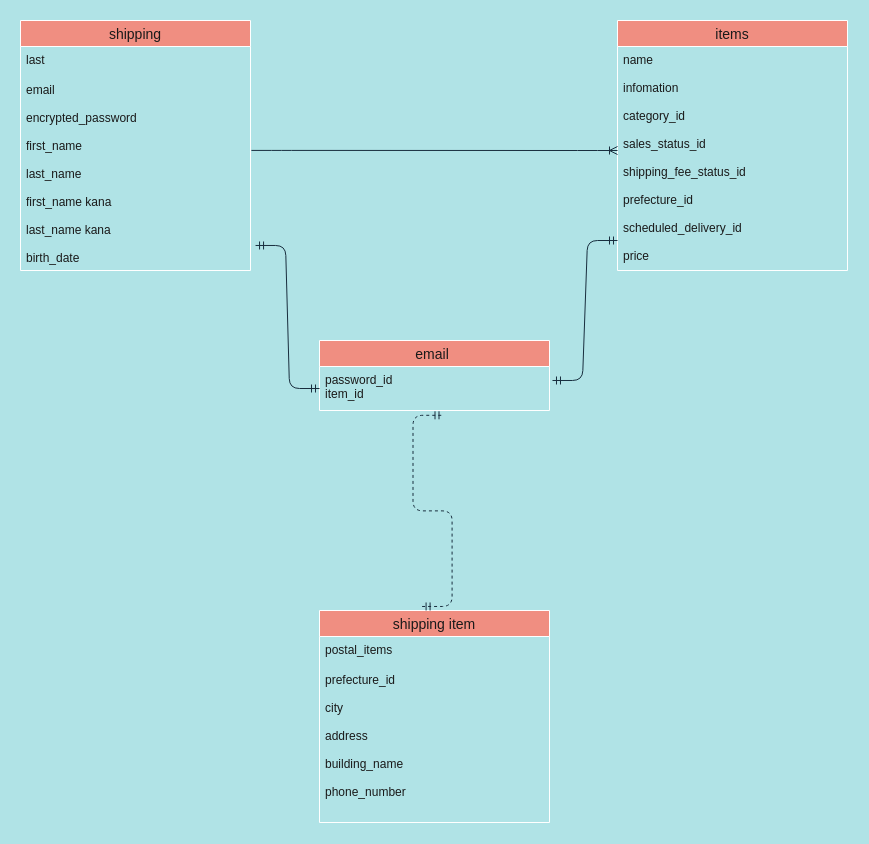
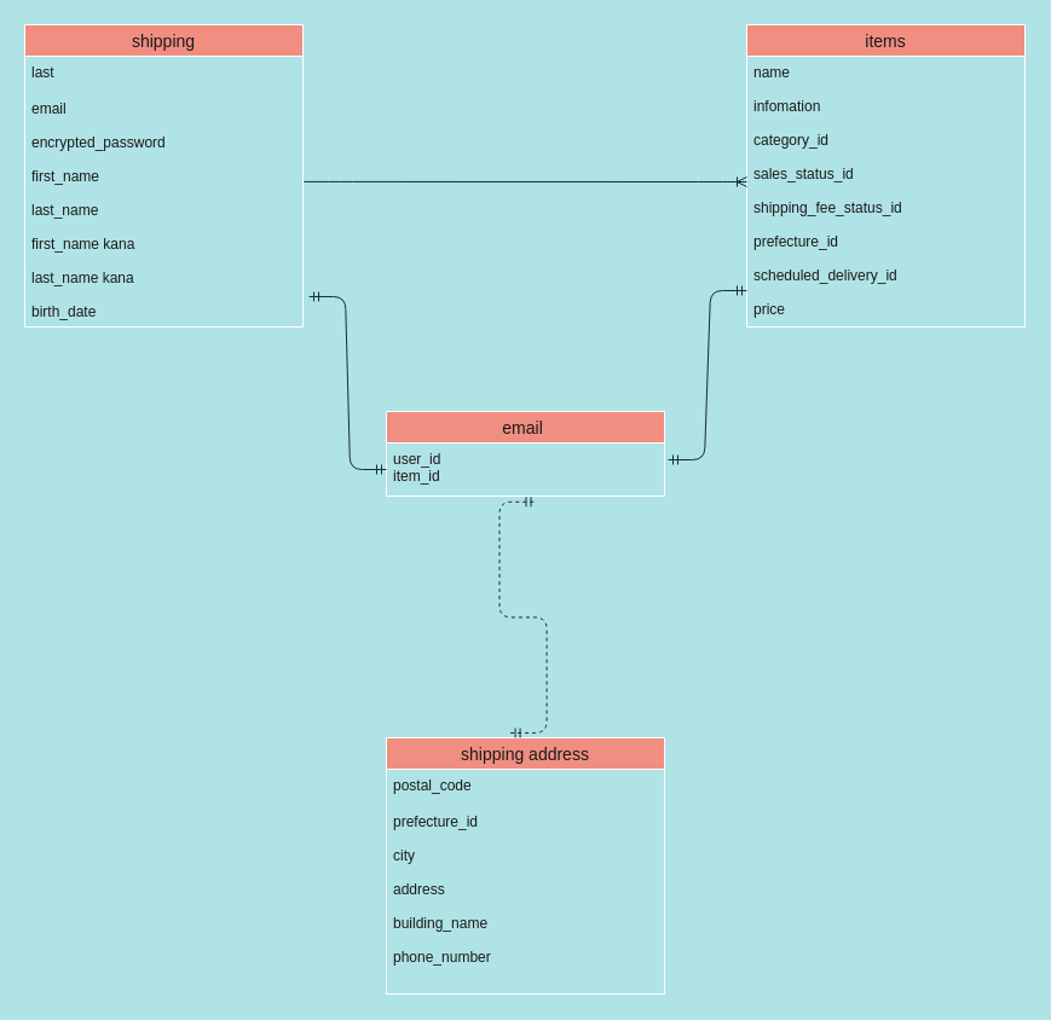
  <mxCell id="0" />
  <mxCell id="1" parent="0" />
  <mxCell id="2" style="edgeStyle=orthogonalEdgeStyle;orthogonalLoop=1;jettySize=auto;html=1;exitX=1;exitY=0.25;exitDx=0;exitDy=0;entryX=1;entryY=0.25;entryDx=0;entryDy=0;strokeColor=#182E3E;fontColor=#1A1A1A;labelBackgroundColor=#B0E3E6;" parent="1" source="3" target="3" edge="1"><mxGeometry relative="1" as="geometry"><mxPoint x="270" y="40" as="targetPoint" /></mxGeometry></mxCell>
  <mxCell id="3" value="shipping" style="swimlane;fontStyle=0;childLayout=stackLayout;horizontal=1;startSize=26;horizontalStack=0;resizeParent=1;resizeParentMax=0;resizeLast=0;collapsible=1;marginBottom=0;align=center;fontSize=14;fillColor=#F08E81;strokeColor=#FFFFFF;fontColor=#1A1A1A;" parent="1" vertex="1"><mxGeometry y="20" width="230" height="250" as="geometry" x="20" /></mxCell>
  <mxCell id="4" value="last" style="text;strokeColor=none;fillColor=none;spacingLeft=4;spacingRight=4;overflow=hidden;rotatable=0;points=[[0,0.5],[1,0.5]];portConstraint=eastwest;fontSize=12;fontColor=#1A1A1A;" parent="3" vertex="1"><mxGeometry y="26" width="230" height="30" as="geometry" /></mxCell>
  <mxCell id="5" value=" email &#10;&#10;encrypted_password&#10;&#10;first_name&#10;&#10;last_name &#10;&#10;first_name kana&#10;&#10;last_name kana &#10;&#10;birth_date&#10;&#10;&#10;" style="text;strokeColor=none;fillColor=none;spacingLeft=4;spacingRight=4;overflow=hidden;rotatable=0;points=[[0,0.5],[1,0.5]];portConstraint=eastwest;fontSize=12;fontColor=#1A1A1A;" parent="3" vertex="1"><mxGeometry y="56" width="230" height="194" as="geometry" /></mxCell>
  <mxCell id="6" value="&lt;span style=&quot;color: rgba(0 , 0 , 0 , 0) ; font-family: monospace ; font-size: 0px&quot;&gt;%3CmxGraphModel%3E%3Croot%3E%3CmxCell%20id%3D%220%22%2F%3E%3CmxCell%20id%3D%221%22%20parent%3D%220%22%2F%3E%3CmxCell%20id%3D%222%22%20value%3D%22usrs%22%20style%3D%22swimlane%3BfontStyle%3D0%3BchildLayout%3DstackLayout%3Bhorizontal%3D1%3BstartSize%3D26%3BhorizontalStack%3D0%3BresizeParent%3D1%3BresizeParentMax%3D0%3BresizeLast%3D0%3Bcollapsible%3D1%3BmarginBottom%3D0%3Balign%3Dcenter%3BfontSize%3D14%3B%22%20vertex%3D%221%22%20parent%3D%221%22%3E%3CmxGeometry%20x%3D%2210%22%20y%3D%22110%22%20width%3D%22230%22%20height%3D%22250%22%20as%3D%22geometry%22%2F%3E%3C%2FmxCell%3E%3CmxCell%20id%3D%223%22%20value%3D%22nickname%22%20style%3D%22text%3BstrokeColor%3Dnone%3BfillColor%3Dnone%3BspacingLeft%3D4%3BspacingRight%3D4%3Boverflow%3Dhidden%3Brotatable%3D0%3Bpoints%3D%5B%5B0%2C0.5%5D%2C%5B1%2C0.5%5D%5D%3BportConstraint%3Deastwest%3BfontSize%3D12%3B%22%20vertex%3D%221%22%20parent%3D%222%22%3E%3CmxGeometry%20y%3D%2226%22%20width%3D%22230%22%20height%3D%2230%22%20as%3D%22geometry%22%2F%3E%3C%2FmxCell%3E%3CmxCell%20id%3D%224%22%20value%3D%22%20email%20%26%2310%3B%26%2310%3Bpassword%20confirmation%26%2310%3B%26%2310%3Bfirst_name%26%2310%3B%26%2310%3Blast_name%20%26%2310%3B%26%2310%3Bfirst_name%20kana%26%2310%3B%26%2310%3Blast_name%20kana%20%26%2310%3B%26%2310%3Bbirth_date%26%2310%3B%26%2310%3B%26%2310%3B%22%20style%3D%22text%3BstrokeColor%3Dnone%3BfillColor%3Dnone%3BspacingLeft%3D4%3BspacingRight%3D4%3Boverflow%3Dhidden%3Brotatable%3D0%3Bpoints%3D%5B%5B0%2C0.5%5D%2C%5B1%2C0.5%5D%5D%3BportConstraint%3Deastwest%3BfontSize%3D12%3B%22%20vertex%3D%221%22%20parent%3D%222%22%3E%3CmxGeometry%20y%3D%2256%22%20width%3D%22230%22%20height%3D%22194%22%20as%3D%22geometry%22%2F%3E%3C%2FmxCell%3E%3C%2Froot%3E%3C%2FmxGraphModel%3E&lt;/span&gt;" style="text;html=1;align=center;verticalAlign=middle;resizable=0;points=[];autosize=1;fontColor=#1A1A1A;" parent="1" vertex="1"><mxGeometry x="490" y="40" width="20" height="20" as="geometry" /></mxCell>
  <mxCell id="7" value="items" style="swimlane;fontStyle=0;childLayout=stackLayout;horizontal=1;startSize=26;horizontalStack=0;resizeParent=1;resizeParentMax=0;resizeLast=0;collapsible=1;marginBottom=0;align=center;fontSize=14;fillColor=#F08E81;strokeColor=#FFFFFF;fontColor=#1A1A1A;" parent="1" vertex="1"><mxGeometry x="617" y="20" width="230" height="250" as="geometry" /></mxCell>
  <mxCell id="8" value="" style="edgeStyle=entityRelationEdgeStyle;fontSize=12;html=1;endArrow=ERoneToMany;strokeColor=#182E3E;fontColor=#1A1A1A;labelBackgroundColor=#B0E3E6;exitX=1.004;exitY=0.381;exitDx=0;exitDy=0;exitPerimeter=0;" parent="7" edge="1" source="5"><mxGeometry width="100" height="100" relative="1" as="geometry"><mxPoint x="-350" y="130" as="sourcePoint" /><mxPoint y="130" as="targetPoint" /></mxGeometry></mxCell>
  <mxCell id="9" value="name&#10;&#10;infomation&#10;&#10;category_id &#10;&#10;sales_status_id&#10;&#10;shipping_fee_status_id&#10;&#10;prefecture_id&#10;&#10;scheduled_delivery_id&#10;&#10;price&#10;&#10;&#10;" style="text;strokeColor=none;fillColor=none;spacingLeft=4;spacingRight=4;overflow=hidden;rotatable=0;points=[[0,0.5],[1,0.5]];portConstraint=eastwest;fontSize=12;fontColor=#1A1A1A;" parent="7" vertex="1"><mxGeometry y="26" width="230" height="224" as="geometry" /></mxCell>
- <mxCell id="10" value="shipping item" style="swimlane;fontStyle=0;childLayout=stackLayout;horizontal=1;startSize=26;horizontalStack=0;resizeParent=1;resizeParentMax=0;resizeLast=0;collapsible=1;marginBottom=0;align=center;fontSize=14;fillColor=#F08E81;strokeColor=#FFFFFF;fontColor=#1A1A1A;" parent="1" vertex="1"><mxGeometry x="319" y="610" width="230" height="212" as="geometry" /></mxCell>
- <mxCell id="11" value="postal_items" style="text;strokeColor=none;fillColor=none;spacingLeft=4;spacingRight=4;overflow=hidden;rotatable=0;points=[[0,0.5],[1,0.5]];portConstraint=eastwest;fontSize=12;fontColor=#1A1A1A;" parent="10" vertex="1"><mxGeometry y="26" width="230" height="30" as="geometry" /></mxCell>
+ <mxCell id="10" value="shipping address" style="swimlane;fontStyle=0;childLayout=stackLayout;horizontal=1;startSize=26;horizontalStack=0;resizeParent=1;resizeParentMax=0;resizeLast=0;collapsible=1;marginBottom=0;align=center;fontSize=14;fillColor=#F08E81;strokeColor=#FFFFFF;fontColor=#1A1A1A;" parent="1" vertex="1"><mxGeometry x="319" y="610" width="230" height="212" as="geometry" /></mxCell>
+ <mxCell id="11" value="postal_code" style="text;strokeColor=none;fillColor=none;spacingLeft=4;spacingRight=4;overflow=hidden;rotatable=0;points=[[0,0.5],[1,0.5]];portConstraint=eastwest;fontSize=12;fontColor=#1A1A1A;" parent="10" vertex="1"><mxGeometry y="26" width="230" height="30" as="geometry" /></mxCell>
  <mxCell id="12" value="prefecture_id&#10;&#10;city&#10;&#10;address&#10;&#10;building_name&#10;&#10;phone_number &#10;&#10;&#10;&#10;&#10;&#10;&#10;&#10;&#10;&#10;&#10;&#10;" style="text;strokeColor=none;fillColor=none;spacingLeft=4;spacingRight=4;overflow=hidden;rotatable=0;points=[[0,0.5],[1,0.5]];portConstraint=eastwest;fontSize=12;fontColor=#1A1A1A;" parent="10" vertex="1"><mxGeometry y="56" width="230" height="156" as="geometry" /></mxCell>
  <mxCell id="13" value="email " style="swimlane;fontStyle=0;childLayout=stackLayout;horizontal=1;startSize=26;horizontalStack=0;resizeParent=1;resizeParentMax=0;resizeLast=0;collapsible=1;marginBottom=0;align=center;fontSize=14;fillColor=#F08E81;strokeColor=#FFFFFF;fontColor=#1A1A1A;" vertex="1" parent="1"><mxGeometry x="319" y="340" width="230" height="70" as="geometry" /></mxCell>
- <mxCell id="14" value="password_id&#10;item_id" style="text;strokeColor=none;fillColor=none;spacingLeft=4;spacingRight=4;overflow=hidden;rotatable=0;points=[[0,0.5],[1,0.5]];portConstraint=eastwest;fontSize=12;fontColor=#1A1A1A;" vertex="1" parent="13"><mxGeometry y="26" width="230" height="44" as="geometry" /></mxCell>
+ <mxCell id="14" value="user_id&#10;item_id" style="text;strokeColor=none;fillColor=none;spacingLeft=4;spacingRight=4;overflow=hidden;rotatable=0;points=[[0,0.5],[1,0.5]];portConstraint=eastwest;fontSize=12;fontColor=#1A1A1A;" vertex="1" parent="13"><mxGeometry y="26" width="230" height="44" as="geometry" /></mxCell>
  <mxCell id="15" value="" style="edgeStyle=entityRelationEdgeStyle;fontSize=12;html=1;endArrow=ERmandOne;startArrow=ERmandOne;strokeColor=#182E3E;exitX=1.013;exitY=0.318;exitDx=0;exitDy=0;exitPerimeter=0;" edge="1" parent="1" source="14"><mxGeometry width="100" height="100" relative="1" as="geometry"><mxPoint x="517" y="340" as="sourcePoint" /><mxPoint x="617" y="240" as="targetPoint" /></mxGeometry></mxCell>
  <mxCell id="16" value="" style="edgeStyle=entityRelationEdgeStyle;fontSize=12;html=1;endArrow=ERmandOne;startArrow=ERmandOne;strokeColor=#182E3E;entryX=0;entryY=0.5;entryDx=0;entryDy=0;exitX=1.022;exitY=0.871;exitDx=0;exitDy=0;exitPerimeter=0;" edge="1" parent="1" source="5" target="14"><mxGeometry width="100" height="100" relative="1" as="geometry"><mxPoint x="280" y="360" as="sourcePoint" /><mxPoint x="380" y="260" as="targetPoint" /></mxGeometry></mxCell>
  <mxCell id="17" value="" style="edgeStyle=entityRelationEdgeStyle;fontSize=12;html=1;endArrow=ERmandOne;startArrow=ERmandOne;strokeColor=#182E3E;entryX=0.537;entryY=1.109;entryDx=0;entryDy=0;entryPerimeter=0;exitX=0.446;exitY=-0.019;exitDx=0;exitDy=0;exitPerimeter=0;dashed=1;" edge="1" parent="1" source="10" target="14"><mxGeometry width="100" height="100" relative="1" as="geometry"><mxPoint x="420" y="520" as="sourcePoint" /><mxPoint x="520" y="420" as="targetPoint" /></mxGeometry></mxCell>
